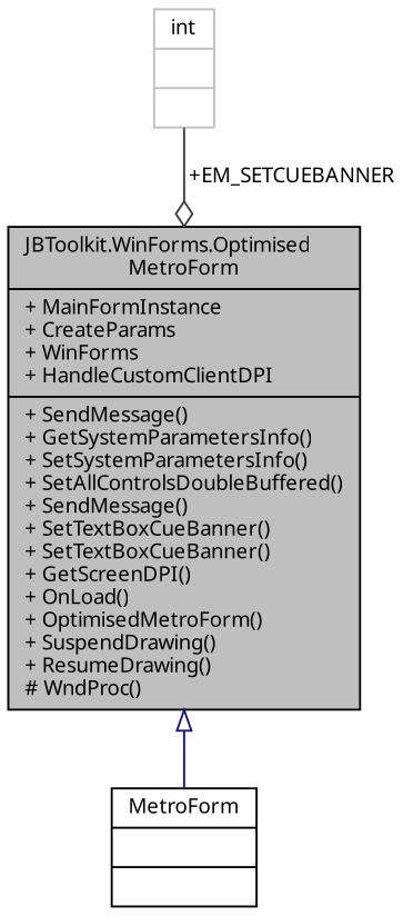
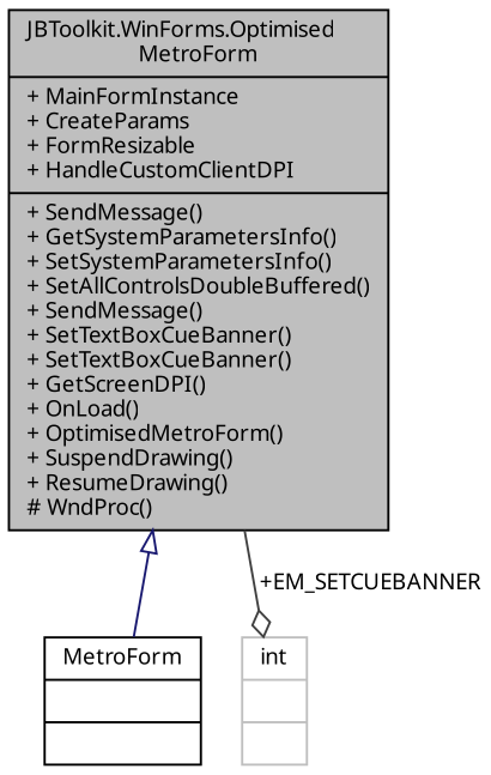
  digraph {
    fontname="Noto Sans"
    node [color=black fillcolor=white fontname="Noto Sans" fontsize=10 shape=record style=filled]
    edge [fontname="Noto Sans" fontsize=10 labelfontname=Helvetica labelfontsize=10 style=solid]
-   n1 [fillcolor=grey75 fontcolor=black height=0.2 label="{JBToolkit.WinForms.Optimised\lMetroForm\n|+ MainFormInstance\l+ CreateParams\l+ WinForms\l+ HandleCustomClientDPI\l|+ SendMessage()\l+ GetSystemParametersInfo()\l+ SetSystemParametersInfo()\l+ SetAllControlsDoubleBuffered()\l+ SendMessage()\l+ SetTextBoxCueBanner()\l+ SetTextBoxCueBanner()\l+ GetScreenDPI()\l+ OnLoad()\l+ OptimisedMetroForm()\l+ SuspendDrawing()\l+ ResumeDrawing()\l# WndProc()\l}" width=0.4]
+   n1 [fillcolor=grey75 fontcolor=black height=0.2 label="{JBToolkit.WinForms.Optimised\lMetroForm\n|+ MainFormInstance\l+ CreateParams\l+ FormResizable\l+ HandleCustomClientDPI\l|+ SendMessage()\l+ GetSystemParametersInfo()\l+ SetSystemParametersInfo()\l+ SetAllControlsDoubleBuffered()\l+ SendMessage()\l+ SetTextBoxCueBanner()\l+ SetTextBoxCueBanner()\l+ GetScreenDPI()\l+ OnLoad()\l+ OptimisedMetroForm()\l+ SuspendDrawing()\l+ ResumeDrawing()\l# WndProc()\l}" width=0.4]
    n2 [height=0.2 label="{MetroForm\n||}" width=0.4]
    n3 [color=grey75 height=0.2 label="{int\n||}" width=0.4]
    n1 -> n2 [arrowtail=onormal color=midnightblue dir=back]
-   n3 -> n1 [arrowhead=odiamond color=grey25 label=" +EM_SETCUEBANNER"]
+   n1 -> n3 [arrowhead=odiamond color=grey25 label=" +EM_SETCUEBANNER"]
  }
